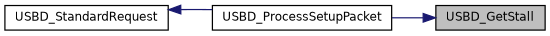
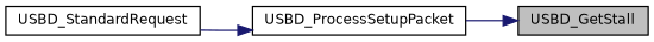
  digraph {
    rankdir=RL
    node [color=black fillcolor=white fontname=Helvetica fontsize=10 shape=record style=filled]
    edge [color=midnightblue dir=back fontname=Helvetica fontsize=10 labelfontname=Helvetica labelfontsize=10 style=solid]
    n1 [fillcolor=grey75 fontcolor=black height=0.2 label=USBD_GetStall width=0.4]
    n2 [height=0.2 label=USBD_ProcessSetupPacket width=0.4]
    n3 [height=0.2 label=USBD_StandardRequest width=0.4]
    n1 -> n2
-   n3 -> n2
+   n2 -> n3
  }
